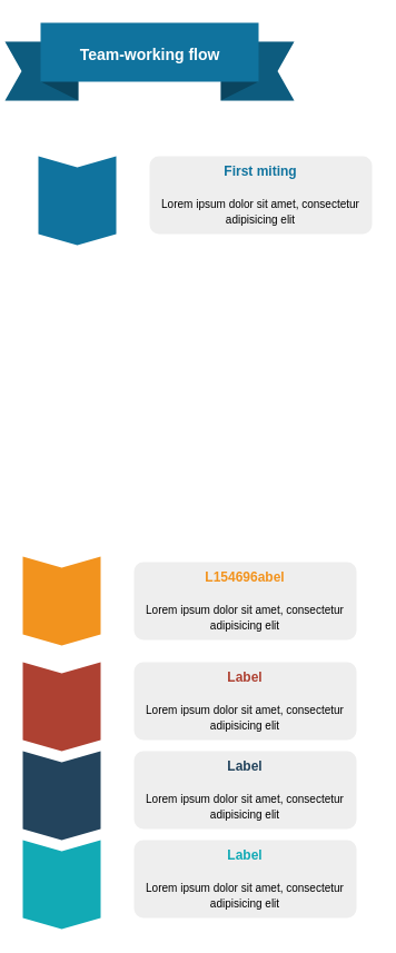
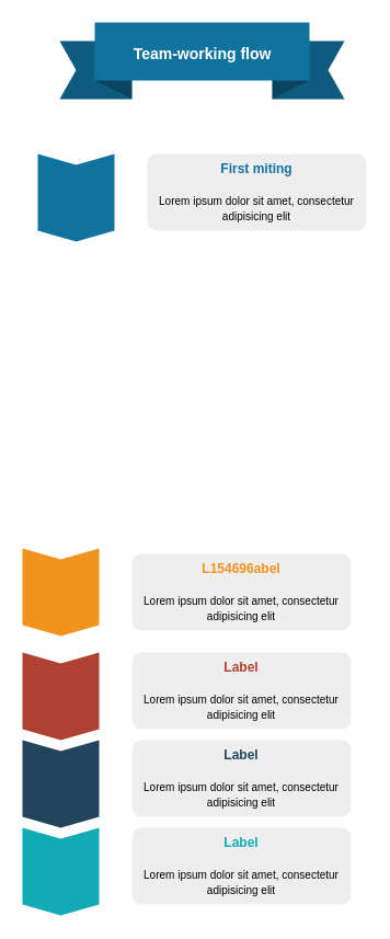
  <mxCell id="0" />
  <mxCell id="1" parent="0" />
- <mxCell id="2" value="&lt;p style=&quot;line-height: 100%&quot;&gt;Team-working flow&lt;/p&gt;" style="html=1;shape=mxgraph.infographic.banner;dx=32;dy=17;notch=15;fillColor=#10739E;strokeColor=none;align=center;verticalAlign=middle;fontColor=#ffffff;fontSize=14;fontStyle=1;spacingBottom=15;labelPosition=center;verticalLabelPosition=middle;" vertex="1" parent="1"><mxGeometry x="4" y="20" width="260" height="70" as="geometry" /></mxCell>
+ <mxCell id="2" value="&lt;p style=&quot;line-height: 100%&quot;&gt;Team-working flow&lt;/p&gt;" style="html=1;shape=mxgraph.infographic.banner;dx=32;dy=17;notch=15;fillColor=#10739E;strokeColor=none;align=center;verticalAlign=middle;fontColor=#ffffff;fontSize=14;fontStyle=1;spacingBottom=15;labelPosition=center;verticalLabelPosition=middle;" vertex="1" parent="1"><mxGeometry x="54" y="20" width="260" height="70" as="geometry" /></mxCell>
  <mxCell id="3" value="" style="shape=step;perimeter=stepPerimeter;whiteSpace=wrap;html=1;fixedSize=1;size=10;direction=south;fillColor=#10739E;strokeColor=none;rounded=0;" vertex="1" parent="1"><mxGeometry x="34" y="140" width="70" height="80" as="geometry" /></mxCell>
  <mxCell id="4" value="" style="shape=step;perimeter=stepPerimeter;whiteSpace=wrap;html=1;fixedSize=1;size=10;direction=south;fillColor=#F2931E;strokeColor=none;rounded=0;" vertex="1" parent="1"><mxGeometry x="20" y="500" width="70" height="80" as="geometry" /></mxCell>
  <mxCell id="5" value="" style="shape=step;perimeter=stepPerimeter;whiteSpace=wrap;html=1;fixedSize=1;size=10;direction=south;fillColor=#AE4132;strokeColor=none;rounded=0;" vertex="1" parent="1"><mxGeometry x="20" y="595" width="70" height="80" as="geometry" /></mxCell>
  <mxCell id="6" value="" style="shape=step;perimeter=stepPerimeter;whiteSpace=wrap;html=1;fixedSize=1;size=10;direction=south;fillColor=#23445D;strokeColor=none;rounded=0;" vertex="1" parent="1"><mxGeometry x="20" y="675" width="70" height="80" as="geometry" /></mxCell>
  <mxCell id="7" value="" style="shape=step;perimeter=stepPerimeter;whiteSpace=wrap;html=1;fixedSize=1;size=10;direction=south;fillColor=#12AAB5;strokeColor=none;rounded=0;" vertex="1" parent="1"><mxGeometry x="20" y="755" width="70" height="80" as="geometry" /></mxCell>
  <mxCell id="8" value="&lt;font style=&quot;font-size: 10px&quot;&gt;&lt;font style=&quot;font-size: 12px&quot; color=&quot;#10739E&quot;&gt;&lt;b&gt;First miting&lt;/b&gt;&lt;/font&gt;&lt;br&gt;&lt;br&gt;&lt;font size=&quot;1&quot;&gt;Lorem ipsum dolor sit amet, consectetur adipisicing elit&lt;/font&gt;&lt;/font&gt;" style="rounded=1;strokeColor=none;fillColor=#EEEEEE;align=center;arcSize=12;verticalAlign=top;whiteSpace=wrap;html=1;fontSize=12;" vertex="1" parent="1"><mxGeometry x="134" y="140" width="200" height="70" as="geometry" /></mxCell>
  <mxCell id="9" value="&lt;font style=&quot;font-size: 10px&quot;&gt;&lt;font style=&quot;font-size: 12px&quot; color=&quot;#F2931E&quot;&gt;&lt;b&gt;L154696abel&lt;/b&gt;&lt;/font&gt;&lt;br&gt;&lt;br&gt;&lt;font size=&quot;1&quot;&gt;Lorem ipsum dolor sit amet, consectetur adipisicing elit&lt;/font&gt;&lt;/font&gt;" style="rounded=1;strokeColor=none;fillColor=#EEEEEE;align=center;arcSize=12;verticalAlign=top;whiteSpace=wrap;html=1;fontSize=12;" vertex="1" parent="1"><mxGeometry x="120" y="505" width="200" height="70" as="geometry" /></mxCell>
  <mxCell id="10" value="&lt;font style=&quot;font-size: 10px&quot;&gt;&lt;font style=&quot;font-size: 12px&quot; color=&quot;#AE4132&quot;&gt;&lt;b&gt;Label&lt;/b&gt;&lt;/font&gt;&lt;br&gt;&lt;br&gt;&lt;font size=&quot;1&quot;&gt;Lorem ipsum dolor sit amet, consectetur adipisicing elit&lt;/font&gt;&lt;/font&gt;" style="rounded=1;strokeColor=none;fillColor=#EEEEEE;align=center;arcSize=12;verticalAlign=top;whiteSpace=wrap;html=1;fontSize=12;" vertex="1" parent="1"><mxGeometry x="120" y="595" width="200" height="70" as="geometry" /></mxCell>
  <mxCell id="11" value="&lt;font style=&quot;font-size: 10px&quot;&gt;&lt;font style=&quot;font-size: 12px&quot; color=&quot;#23445D&quot;&gt;&lt;b&gt;Label&lt;/b&gt;&lt;/font&gt;&lt;br&gt;&lt;br&gt;&lt;font size=&quot;1&quot;&gt;Lorem ipsum dolor sit amet, consectetur adipisicing elit&lt;/font&gt;&lt;/font&gt;" style="rounded=1;strokeColor=none;fillColor=#EEEEEE;align=center;arcSize=12;verticalAlign=top;whiteSpace=wrap;html=1;fontSize=12;" vertex="1" parent="1"><mxGeometry x="120" y="675" width="200" height="70" as="geometry" /></mxCell>
  <mxCell id="12" value="&lt;font style=&quot;font-size: 10px&quot;&gt;&lt;font style=&quot;font-size: 12px&quot; color=&quot;#12AAB5&quot;&gt;&lt;b&gt;Label&lt;/b&gt;&lt;/font&gt;&lt;br&gt;&lt;br&gt;&lt;font size=&quot;1&quot;&gt;Lorem ipsum dolor sit amet, consectetur adipisicing elit&lt;/font&gt;&lt;/font&gt;" style="rounded=1;strokeColor=none;fillColor=#EEEEEE;align=center;arcSize=12;verticalAlign=top;whiteSpace=wrap;html=1;fontSize=12;" vertex="1" parent="1"><mxGeometry x="120" y="755" width="200" height="70" as="geometry" /></mxCell>
